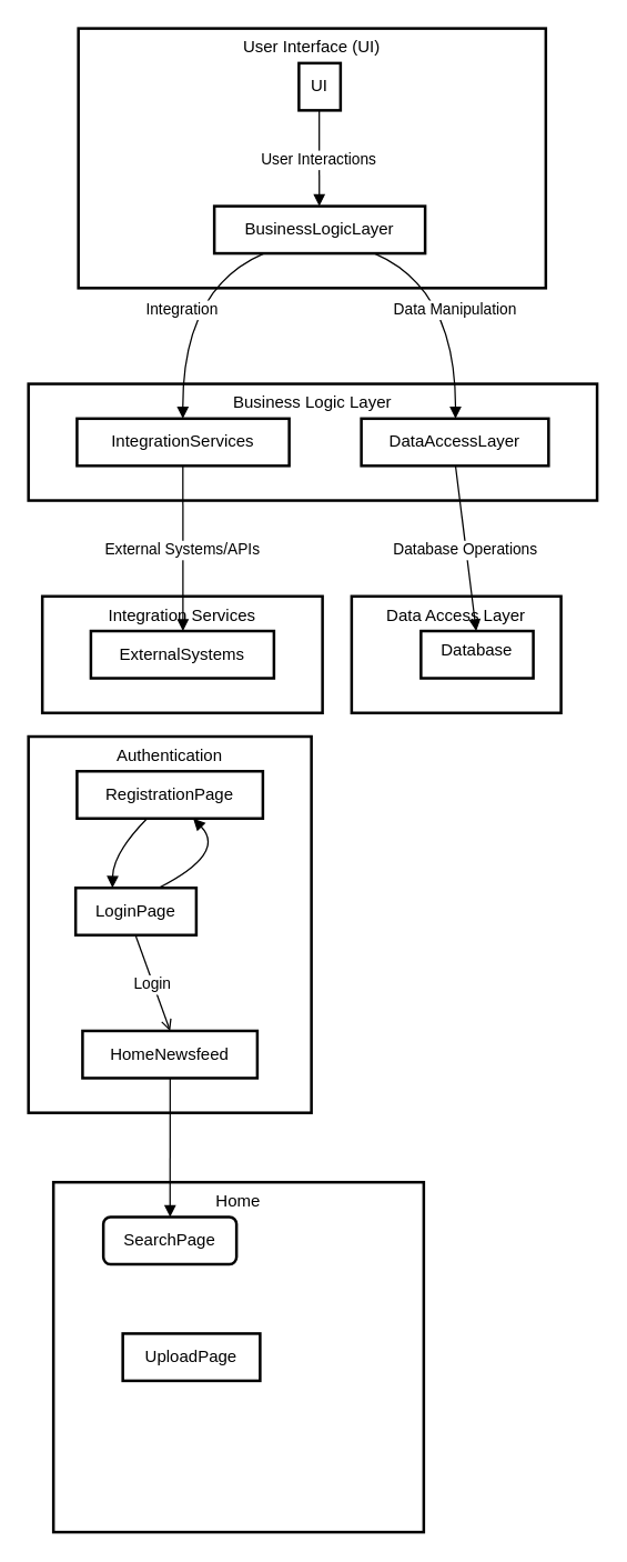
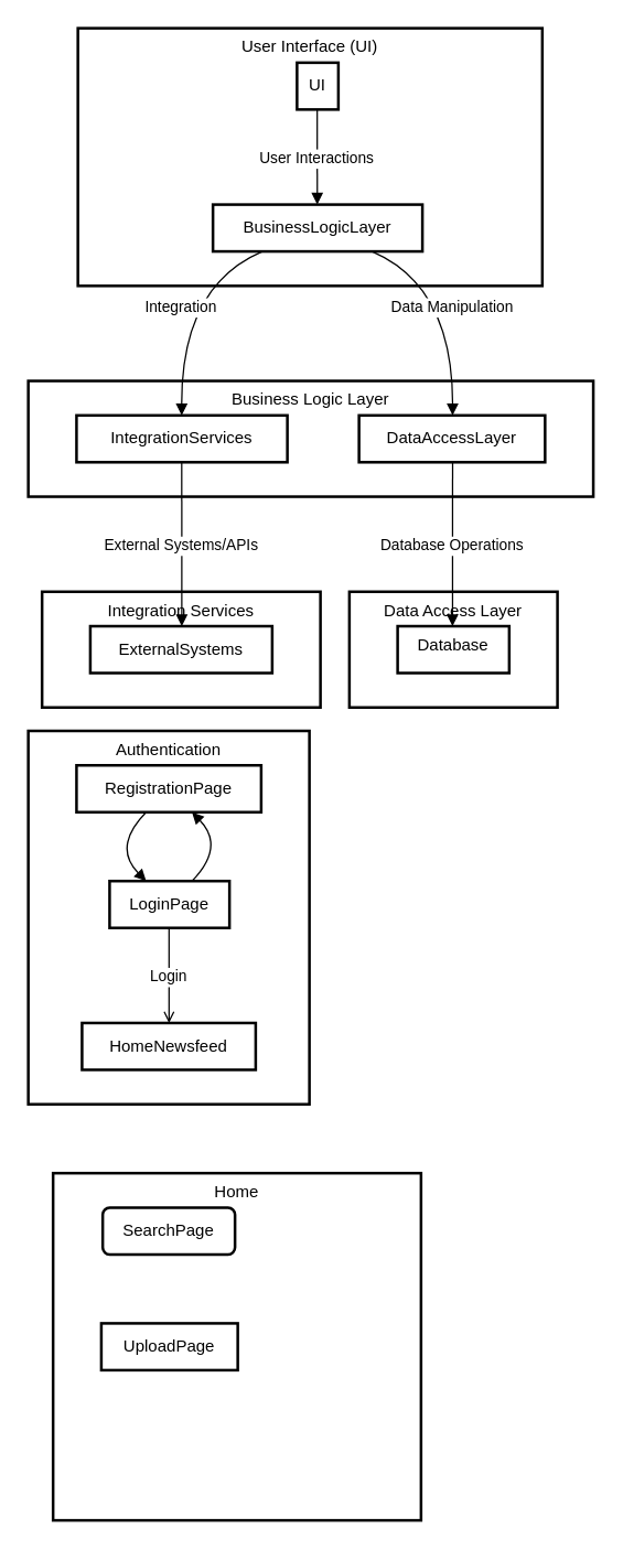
  <mxCell id="0" />
  <mxCell id="1" parent="0" />
  <mxCell id="2" value="Integration Services" style="whiteSpace=wrap;strokeWidth=2;verticalAlign=top;" vertex="1" parent="1"><mxGeometry x="30" y="429" width="202" height="84" as="geometry" /></mxCell>
  <mxCell id="3" value="ExternalSystems" style="whiteSpace=wrap;strokeWidth=2;" vertex="1" parent="1"><mxGeometry x="65" y="454" width="132" height="34" as="geometry" /></mxCell>
  <mxCell id="4" value="Data Access Layer" style="whiteSpace=wrap;strokeWidth=2;verticalAlign=top;" vertex="1" parent="1"><mxGeometry x="253" y="429" width="151" height="84" as="geometry" /></mxCell>
- <mxCell id="5" value="Database" style="whiteSpace=wrap;strokeWidth=2;verticalAlign=top;" vertex="1" parent="1"><mxGeometry x="303" y="454" width="81" height="34" as="geometry" /></mxCell>
+ <mxCell id="5" value="Database" style="whiteSpace=wrap;strokeWidth=2;verticalAlign=top;" vertex="1" parent="1"><mxGeometry x="288" y="454" width="81" height="34" as="geometry" /></mxCell>
  <mxCell id="6" value="Business Logic Layer" style="whiteSpace=wrap;strokeWidth=2;verticalAlign=top;" vertex="1" parent="1"><mxGeometry x="20" y="276" width="410" height="84" as="geometry" /></mxCell>
  <mxCell id="7" value="DataAccessLayer" style="whiteSpace=wrap;strokeWidth=2;" vertex="1" parent="1"><mxGeometry x="260" y="301" width="135" height="34" as="geometry" /></mxCell>
  <mxCell id="8" value="IntegrationServices" style="whiteSpace=wrap;strokeWidth=2;" vertex="1" parent="1"><mxGeometry x="55" y="301" width="153" height="34" as="geometry" /></mxCell>
  <mxCell id="9" value="User Interface (UI)" style="whiteSpace=wrap;strokeWidth=2;verticalAlign=top;" vertex="1" parent="1"><mxGeometry x="56" y="20" width="337" height="187" as="geometry" /></mxCell>
  <mxCell id="10" value="BusinessLogicLayer" style="whiteSpace=wrap;strokeWidth=2;" vertex="1" parent="1"><mxGeometry x="154" y="148" width="152" height="34" as="geometry" /></mxCell>
  <mxCell id="11" value="UI" style="whiteSpace=wrap;strokeWidth=2;" vertex="1" parent="1"><mxGeometry x="215" y="45" width="30" height="34" as="geometry" /></mxCell>
  <mxCell id="12" value="User Interactions" style="curved=1;startArrow=none;endArrow=block;exitX=0.488;exitY=1;entryX=0.498;entryY=0;rounded=0;" edge="1" parent="1" source="11" target="10"><mxGeometry relative="1" as="geometry"><Array as="points" /></mxGeometry></mxCell>
  <mxCell id="13" value="Data Manipulation" style="curved=1;startArrow=none;endArrow=block;exitX=0.759;exitY=1;entryX=0.503;entryY=0;rounded=0;" edge="1" parent="1" source="10" target="7"><mxGeometry relative="1" as="geometry"><Array as="points"><mxPoint x="328" y="207" /></Array></mxGeometry></mxCell>
  <mxCell id="14" value="Integration" style="curved=1;startArrow=none;endArrow=block;exitX=0.236;exitY=1;entryX=0.499;entryY=0;rounded=0;" edge="1" parent="1" source="10" target="8"><mxGeometry relative="1" as="geometry"><Array as="points"><mxPoint x="131" y="207" /></Array></mxGeometry></mxCell>
  <mxCell id="15" value="Database Operations" style="curved=1;startArrow=none;endArrow=block;exitX=0.503;exitY=1;entryX=0.492;entryY=0;rounded=0;" edge="1" parent="1" source="7" target="5"><mxGeometry relative="1" as="geometry"><Array as="points" /></mxGeometry></mxCell>
  <mxCell id="16" value="External Systems/APIs" style="curved=1;startArrow=none;endArrow=block;exitX=0.499;exitY=1;entryX=0.503;entryY=0;rounded=0;" edge="1" parent="1" source="8" target="3"><mxGeometry relative="1" as="geometry"><Array as="points" /></mxGeometry></mxCell>
  <mxCell id="17" value="Home" style="whiteSpace=wrap;strokeWidth=2;verticalAlign=top;" vertex="1" parent="1"><mxGeometry x="38" y="851" width="267" height="252" as="geometry" /></mxCell>
  <mxCell id="18" value="SearchPage" style="whiteSpace=wrap;strokeWidth=2;rounded=1;" vertex="1" parent="1"><mxGeometry x="74" y="876" width="96" height="34" as="geometry" /></mxCell>
- <mxCell id="19" value="UploadPage" style="whiteSpace=wrap;strokeWidth=2;" vertex="1" parent="1"><mxGeometry x="88" y="960" width="99" height="34" as="geometry" /></mxCell>
+ <mxCell id="19" value="UploadPage" style="whiteSpace=wrap;strokeWidth=2;" vertex="1" parent="1"><mxGeometry x="73" y="960" width="99" height="34" as="geometry" /></mxCell>
  <mxCell id="20" value="Authentication" style="whiteSpace=wrap;strokeWidth=2;verticalAlign=top;" vertex="1" parent="1"><mxGeometry x="20" y="530" width="204" height="271" as="geometry" /></mxCell>
  <mxCell id="21" value="RegistrationPage" style="whiteSpace=wrap;strokeWidth=2;" vertex="1" parent="1"><mxGeometry x="55" y="555" width="134" height="34" as="geometry" /></mxCell>
- <mxCell id="22" value="LoginPage" style="whiteSpace=wrap;strokeWidth=2;" vertex="1" parent="1"><mxGeometry x="54" y="639" width="87" height="34" as="geometry" /></mxCell>
+ <mxCell id="22" value="LoginPage" style="whiteSpace=wrap;strokeWidth=2;" vertex="1" parent="1"><mxGeometry x="79" y="639" width="87" height="34" as="geometry" /></mxCell>
  <mxCell id="23" value="HomeNewsfeed" style="whiteSpace=wrap;strokeWidth=2;" vertex="1" parent="1"><mxGeometry x="59" y="742" width="126" height="34" as="geometry" /></mxCell>
  <mxCell id="24" value="" style="curved=1;startArrow=none;endArrow=block;exitX=0.687;exitY=0;entryX=0.625;entryY=1;rounded=0;" edge="1" parent="1" source="22" target="21"><mxGeometry relative="1" as="geometry"><Array as="points"><mxPoint x="163" y="614" /></Array></mxGeometry></mxCell>
  <mxCell id="25" value="" style="curved=1;startArrow=none;endArrow=block;exitX=0.377;exitY=1;entryX=0.305;entryY=0;rounded=0;" edge="1" parent="1" source="21" target="22"><mxGeometry relative="1" as="geometry"><Array as="points"><mxPoint x="81" y="614" /></Array></mxGeometry></mxCell>
  <mxCell id="26" value="Login" style="curved=1;startArrow=none;endArrow=open;exitX=0.496;exitY=1;entryX=0.501;entryY=0;rounded=0;" edge="1" parent="1" source="22" target="23"><mxGeometry relative="1" as="geometry"><Array as="points" /></mxGeometry></mxCell>
- <mxCell id="27" value="" style="curved=1;startArrow=none;endArrow=block;exitX=0.501;exitY=1;entryX=0.501;entryY=0;rounded=0;" edge="1" parent="1" source="23" target="18"><mxGeometry relative="1" as="geometry"><Array as="points" /></mxGeometry></mxCell>
